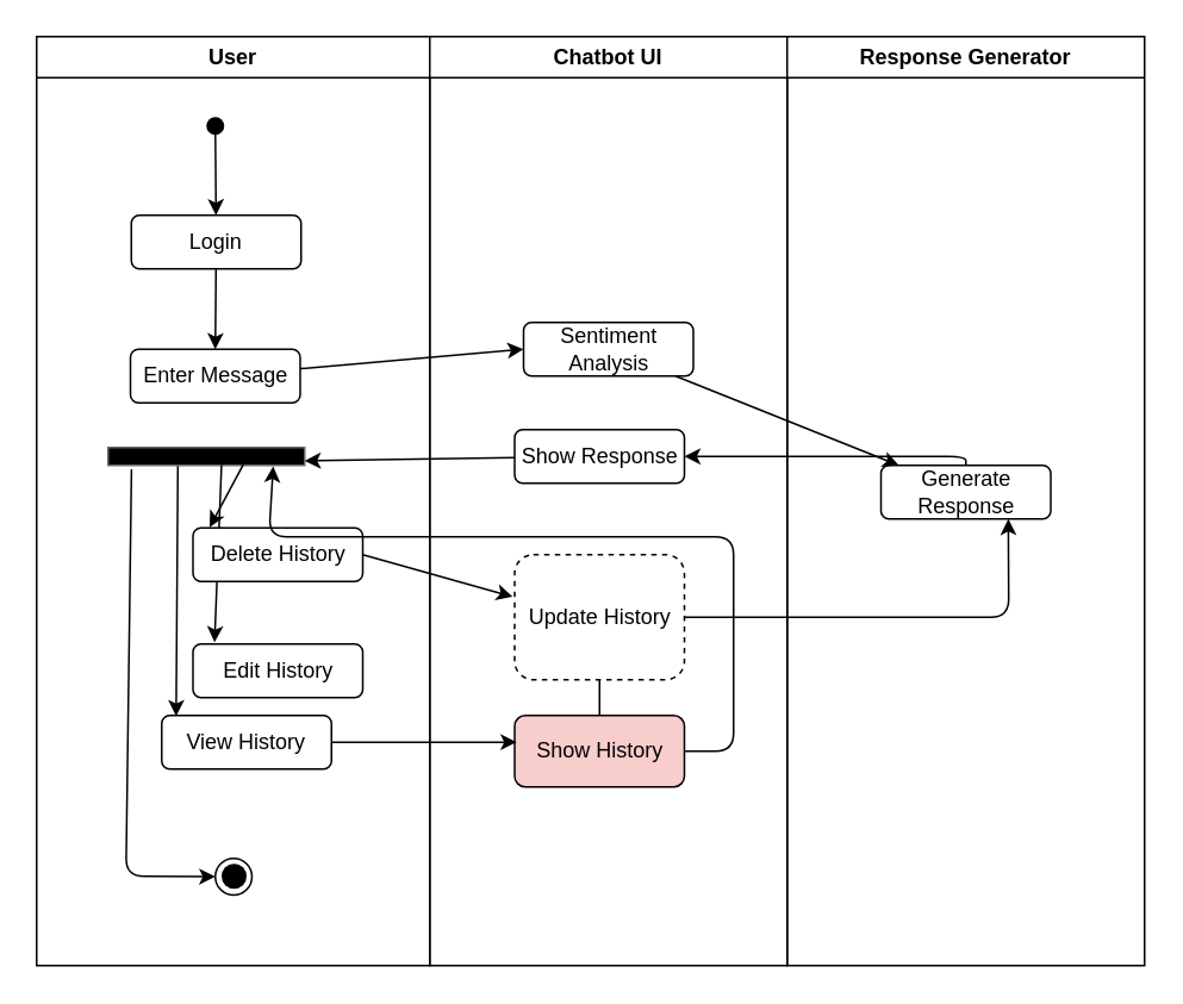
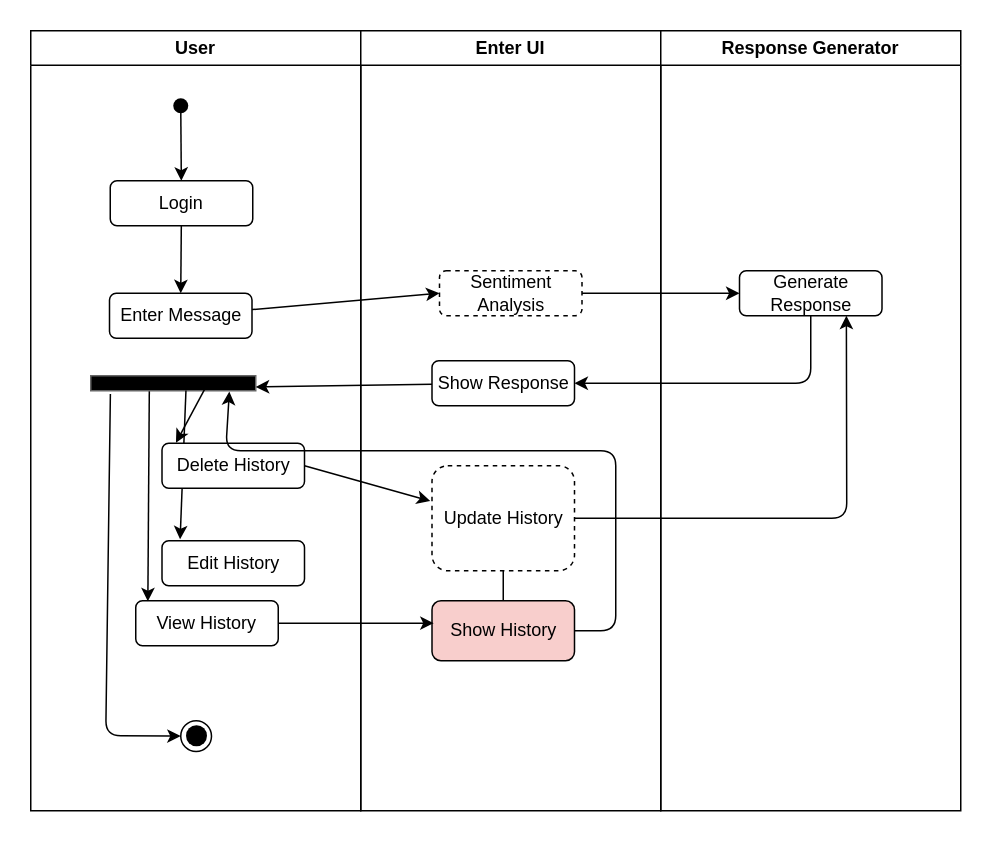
  <mxCell id="0" />
  <mxCell id="1" parent="0" />
  <mxCell id="2" value="User" style="swimlane;whiteSpace=wrap;html=1;" vertex="1" parent="1"><mxGeometry x="20" y="20" width="220" height="520" as="geometry" /></mxCell>
  <mxCell id="3" value="" style="edgeStyle=none;html=1;" edge="1" parent="2" source="4" target="5"><mxGeometry relative="1" as="geometry" /></mxCell>
  <mxCell id="4" value="" style="shape=waypoint;sketch=0;fillStyle=solid;size=6;pointerEvents=1;points=[];fillColor=none;resizable=0;rotatable=0;perimeter=centerPerimeter;snapToPoint=1;strokeWidth=3;" vertex="1" parent="2"><mxGeometry x="90" y="40" width="20" height="20" as="geometry" /></mxCell>
  <mxCell id="5" value="Login" style="rounded=1;whiteSpace=wrap;html=1;" vertex="1" parent="2"><mxGeometry x="53" y="100" width="95" height="30" as="geometry" /></mxCell>
  <mxCell id="6" value="Enter Message" style="rounded=1;whiteSpace=wrap;html=1;" vertex="1" parent="2"><mxGeometry x="52.5" y="175" width="95" height="30" as="geometry" /></mxCell>
  <mxCell id="7" style="edgeStyle=none;html=1;entryX=0.5;entryY=0;entryDx=0;entryDy=0;" edge="1" parent="2" source="5" target="6"><mxGeometry relative="1" as="geometry" /></mxCell>
  <mxCell id="8" value="View History" style="rounded=1;whiteSpace=wrap;html=1;" vertex="1" parent="2"><mxGeometry x="70" y="380" width="95" height="30" as="geometry" /></mxCell>
  <mxCell id="9" value="" style="edgeStyle=none;html=1;exitX=0.355;exitY=0.829;exitDx=0;exitDy=0;exitPerimeter=0;entryX=0.085;entryY=0.012;entryDx=0;entryDy=0;entryPerimeter=0;" edge="1" parent="2" source="11" target="8"><mxGeometry relative="1" as="geometry"><mxPoint x="65" y="320" as="targetPoint" /></mxGeometry></mxCell>
  <mxCell id="10" style="edgeStyle=none;html=1;exitX=0.119;exitY=1.21;exitDx=0;exitDy=0;entryX=0;entryY=0.5;entryDx=0;entryDy=0;exitPerimeter=0;" edge="1" parent="2" source="11" target="21"><mxGeometry relative="1" as="geometry"><Array as="points"><mxPoint x="50" y="470" /></Array></mxGeometry></mxCell>
  <mxCell id="11" value="" style="rounded=0;whiteSpace=wrap;html=1;fillColor=#000000;fontColor=#333333;strokeColor=#666666;" vertex="1" parent="2"><mxGeometry x="40" y="230" width="110" height="10" as="geometry" /></mxCell>
  <mxCell id="12" value="Edit History" style="rounded=1;whiteSpace=wrap;html=1;" vertex="1" parent="2"><mxGeometry x="87.5" y="340" width="95" height="30" as="geometry" /></mxCell>
  <mxCell id="13" style="edgeStyle=none;html=1;exitX=0.577;exitY=0.981;exitDx=0;exitDy=0;entryX=0.127;entryY=-0.032;entryDx=0;entryDy=0;entryPerimeter=0;exitPerimeter=0;" edge="1" parent="2" source="11" target="12"><mxGeometry relative="1" as="geometry" /></mxCell>
  <mxCell id="14" value="Delete History" style="rounded=1;whiteSpace=wrap;html=1;" vertex="1" parent="2"><mxGeometry x="87.5" y="275" width="95" height="30" as="geometry" /></mxCell>
  <mxCell id="15" style="edgeStyle=none;html=1;exitX=0.694;exitY=0.829;exitDx=0;exitDy=0;entryX=0.098;entryY=-0.011;entryDx=0;entryDy=0;entryPerimeter=0;exitPerimeter=0;" edge="1" parent="2" source="11" target="14"><mxGeometry relative="1" as="geometry" /></mxCell>
  <mxCell id="16" value="" style="edgeStyle=none;html=1;endArrow=none;" edge="1" parent="2" source="17" target="18"><mxGeometry relative="1" as="geometry" /></mxCell>
  <mxCell id="17" value="Update History" style="rounded=1;whiteSpace=wrap;html=1;dashed=1;" vertex="1" parent="2"><mxGeometry x="267.5" y="290" width="95" height="70" as="geometry" /></mxCell>
  <mxCell id="18" value="Show History" style="rounded=1;whiteSpace=wrap;html=1;fillColor=#f8cecc;" vertex="1" parent="2"><mxGeometry x="267.5" y="380" width="95" height="40" as="geometry" /></mxCell>
  <mxCell id="19" style="edgeStyle=none;html=1;entryX=0.012;entryY=0.373;entryDx=0;entryDy=0;entryPerimeter=0;" edge="1" parent="2" source="8" target="18"><mxGeometry relative="1" as="geometry"><mxPoint x="265" y="390" as="targetPoint" /></mxGeometry></mxCell>
  <mxCell id="20" style="edgeStyle=none;html=1;exitX=1;exitY=0.5;exitDx=0;exitDy=0;entryX=-0.012;entryY=0.336;entryDx=0;entryDy=0;entryPerimeter=0;" edge="1" parent="2" source="14" target="17"><mxGeometry relative="1" as="geometry" /></mxCell>
  <mxCell id="21" value="" style="ellipse;whiteSpace=wrap;html=1;aspect=fixed;" vertex="1" parent="2"><mxGeometry x="100" y="460" width="20.5" height="20.5" as="geometry" /></mxCell>
  <mxCell id="22" value="" style="shape=waypoint;sketch=0;fillStyle=solid;size=6;pointerEvents=1;points=[];fillColor=none;resizable=0;rotatable=0;perimeter=centerPerimeter;snapToPoint=1;strokeWidth=5;" vertex="1" parent="2"><mxGeometry x="100.5" y="460" width="20" height="20" as="geometry" /></mxCell>
  <mxCell id="23" style="edgeStyle=none;html=1;exitX=1;exitY=0.5;exitDx=0;exitDy=0;entryX=0.84;entryY=1.057;entryDx=0;entryDy=0;entryPerimeter=0;" edge="1" parent="2" source="18" target="11"><mxGeometry relative="1" as="geometry"><Array as="points"><mxPoint x="390" y="400" /><mxPoint x="390" y="280" /><mxPoint x="130" y="280" /></Array></mxGeometry></mxCell>
- <mxCell id="24" value="Chatbot UI" style="swimlane;whiteSpace=wrap;html=1;" vertex="1" parent="1"><mxGeometry x="240" y="20" width="200" height="520" as="geometry" /></mxCell>
- <mxCell id="25" value="Sentiment Analysis" style="rounded=1;whiteSpace=wrap;html=1;" vertex="1" parent="24"><mxGeometry x="52.5" y="160" width="95" height="30" as="geometry" /></mxCell>
+ <mxCell id="24" value="Enter UI" style="swimlane;whiteSpace=wrap;html=1;" vertex="1" parent="1"><mxGeometry x="240" y="20" width="200" height="520" as="geometry" /></mxCell>
+ <mxCell id="25" value="Sentiment Analysis" style="rounded=1;whiteSpace=wrap;html=1;dashed=1;" vertex="1" parent="24"><mxGeometry x="52.5" y="160" width="95" height="30" as="geometry" /></mxCell>
  <mxCell id="26" value="Show Response" style="rounded=1;whiteSpace=wrap;html=1;" vertex="1" parent="24"><mxGeometry x="47.5" y="220" width="95" height="30" as="geometry" /></mxCell>
  <mxCell id="27" value="Response Generator" style="swimlane;whiteSpace=wrap;html=1;startSize=23;" vertex="1" parent="1"><mxGeometry x="440" y="20" width="200" height="520" as="geometry" /></mxCell>
- <mxCell id="28" value="Generate Response" style="rounded=1;whiteSpace=wrap;html=1;" vertex="1" parent="27"><mxGeometry x="52.5" y="240" width="95" height="30" as="geometry" /></mxCell>
+ <mxCell id="28" value="Generate Response" style="rounded=1;whiteSpace=wrap;html=1;" vertex="1" parent="27"><mxGeometry x="52.5" y="160" width="95" height="30" as="geometry" /></mxCell>
  <mxCell id="29" style="edgeStyle=none;html=1;entryX=0;entryY=0.5;entryDx=0;entryDy=0;" edge="1" parent="1" source="6" target="25"><mxGeometry relative="1" as="geometry" /></mxCell>
  <mxCell id="30" style="edgeStyle=none;html=1;" edge="1" parent="1" source="25" target="28"><mxGeometry relative="1" as="geometry" /></mxCell>
  <mxCell id="31" value="" style="edgeStyle=none;html=1;entryX=1;entryY=0.5;entryDx=0;entryDy=0;" edge="1" parent="1" source="28" target="26"><mxGeometry relative="1" as="geometry"><mxPoint x="540" y="260" as="targetPoint" /><Array as="points"><mxPoint x="540" y="255" /></Array></mxGeometry></mxCell>
  <mxCell id="32" style="edgeStyle=none;html=1;exitX=1;exitY=0.5;exitDx=0;exitDy=0;entryX=0.75;entryY=1;entryDx=0;entryDy=0;" edge="1" parent="1" source="17" target="28"><mxGeometry relative="1" as="geometry"><Array as="points"><mxPoint x="564" y="345" /></Array></mxGeometry></mxCell>
  <mxCell id="33" style="edgeStyle=none;html=1;entryX=1;entryY=0.75;entryDx=0;entryDy=0;" edge="1" parent="1" source="26" target="11"><mxGeometry relative="1" as="geometry" /></mxCell>
